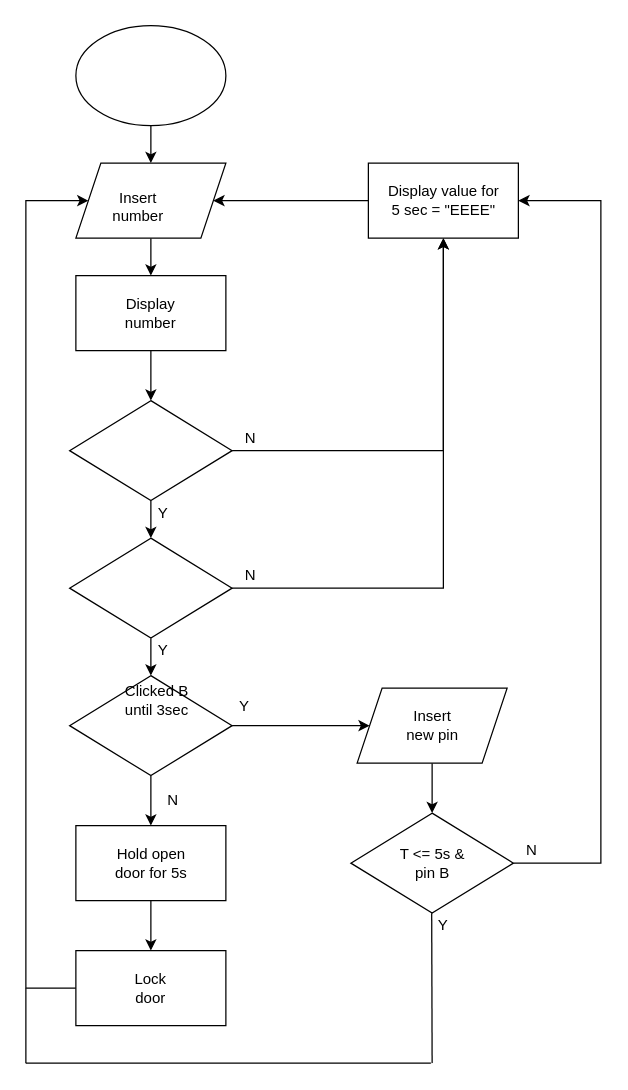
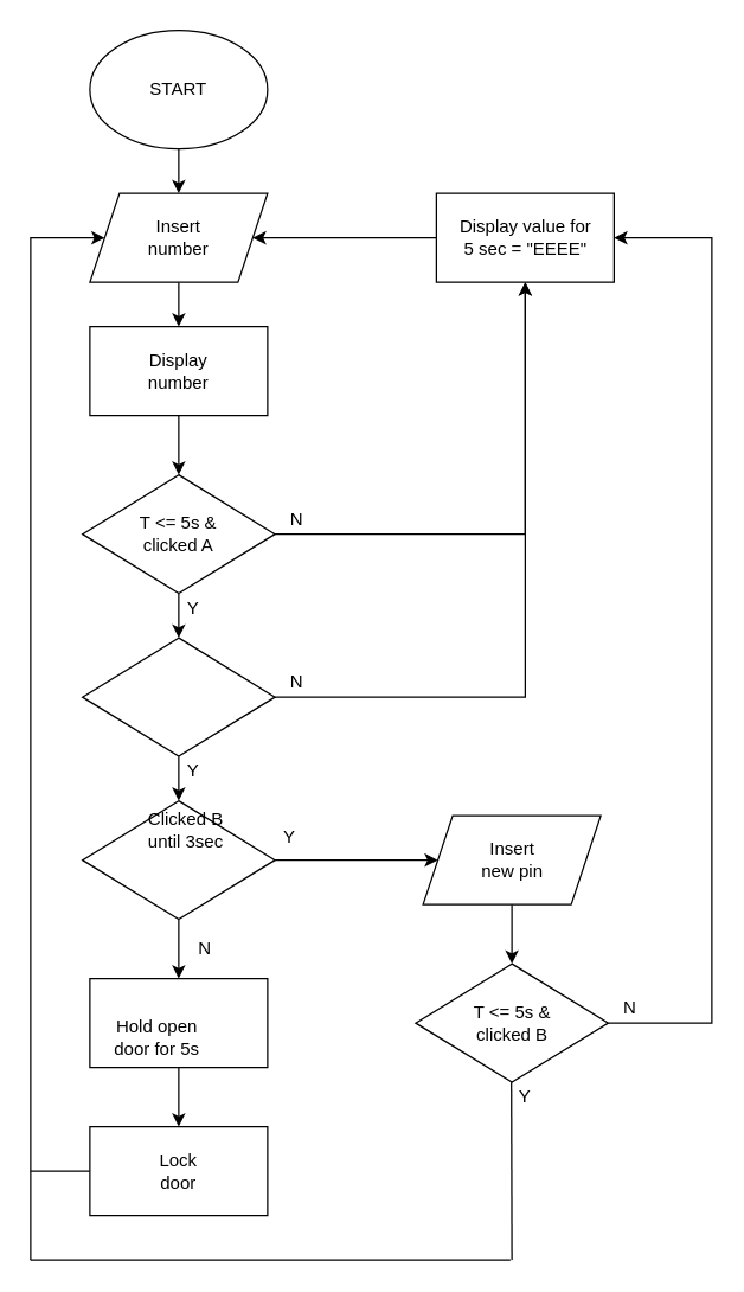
  <mxCell id="0" />
  <mxCell id="1" parent="0" />
  <mxCell id="2" style="edgeStyle=orthogonalEdgeStyle;rounded=0;orthogonalLoop=1;jettySize=auto;html=1;entryX=0.5;entryY=0;entryDx=0;entryDy=0;" edge="1" parent="1" source="3" target="5"><mxGeometry relative="1" as="geometry" /></mxCell>
  <mxCell id="3" value="" style="ellipse;whiteSpace=wrap;html=1;" vertex="1" parent="1"><mxGeometry x="60" y="20" width="120" height="80" as="geometry" /></mxCell>
  <mxCell id="4" style="edgeStyle=orthogonalEdgeStyle;rounded=0;orthogonalLoop=1;jettySize=auto;html=1;entryX=0.5;entryY=0;entryDx=0;entryDy=0;" edge="1" parent="1" source="5" target="7"><mxGeometry relative="1" as="geometry" /></mxCell>
  <mxCell id="5" value="" style="shape=parallelogram;perimeter=parallelogramPerimeter;whiteSpace=wrap;html=1;fixedSize=1;" vertex="1" parent="1"><mxGeometry x="60" y="130" width="120" height="60" as="geometry" /></mxCell>
  <mxCell id="6" style="edgeStyle=orthogonalEdgeStyle;rounded=0;orthogonalLoop=1;jettySize=auto;html=1;entryX=0.5;entryY=0;entryDx=0;entryDy=0;" edge="1" parent="1" source="7" target="10"><mxGeometry relative="1" as="geometry" /></mxCell>
  <mxCell id="7" value="" style="rounded=0;whiteSpace=wrap;html=1;" vertex="1" parent="1"><mxGeometry x="60" y="220" width="120" height="60" as="geometry" /></mxCell>
  <mxCell id="8" style="edgeStyle=orthogonalEdgeStyle;rounded=0;orthogonalLoop=1;jettySize=auto;html=1;entryX=0.5;entryY=0;entryDx=0;entryDy=0;" edge="1" parent="1" source="10" target="13"><mxGeometry relative="1" as="geometry" /></mxCell>
  <mxCell id="9" style="edgeStyle=orthogonalEdgeStyle;rounded=0;orthogonalLoop=1;jettySize=auto;html=1;entryX=0.5;entryY=1;entryDx=0;entryDy=0;" edge="1" parent="1" source="10" target="26"><mxGeometry relative="1" as="geometry" /></mxCell>
  <mxCell id="10" value="" style="rhombus;whiteSpace=wrap;html=1;" vertex="1" parent="1"><mxGeometry x="55" y="320" width="130" height="80" as="geometry" /></mxCell>
  <mxCell id="11" style="edgeStyle=orthogonalEdgeStyle;rounded=0;orthogonalLoop=1;jettySize=auto;html=1;entryX=0.5;entryY=0;entryDx=0;entryDy=0;" edge="1" parent="1" source="13" target="16"><mxGeometry relative="1" as="geometry" /></mxCell>
  <mxCell id="12" style="edgeStyle=orthogonalEdgeStyle;rounded=0;orthogonalLoop=1;jettySize=auto;html=1;exitX=1;exitY=0.5;exitDx=0;exitDy=0;" edge="1" parent="1" source="13" target="26"><mxGeometry relative="1" as="geometry" /></mxCell>
  <mxCell id="13" value="" style="rhombus;whiteSpace=wrap;html=1;" vertex="1" parent="1"><mxGeometry x="55" y="430" width="130" height="80" as="geometry" /></mxCell>
  <mxCell id="14" style="edgeStyle=orthogonalEdgeStyle;rounded=0;orthogonalLoop=1;jettySize=auto;html=1;entryX=0.5;entryY=0;entryDx=0;entryDy=0;" edge="1" parent="1" source="16" target="18"><mxGeometry relative="1" as="geometry" /></mxCell>
  <mxCell id="15" style="edgeStyle=orthogonalEdgeStyle;rounded=0;orthogonalLoop=1;jettySize=auto;html=1;entryX=0;entryY=0.5;entryDx=0;entryDy=0;" edge="1" parent="1" source="16" target="24"><mxGeometry relative="1" as="geometry" /></mxCell>
  <mxCell id="16" value="" style="rhombus;whiteSpace=wrap;html=1;" vertex="1" parent="1"><mxGeometry x="55" y="540" width="130" height="80" as="geometry" /></mxCell>
  <mxCell id="17" style="edgeStyle=orthogonalEdgeStyle;rounded=0;orthogonalLoop=1;jettySize=auto;html=1;entryX=0.5;entryY=0;entryDx=0;entryDy=0;" edge="1" parent="1" source="18" target="20"><mxGeometry relative="1" as="geometry" /></mxCell>
  <mxCell id="18" value="" style="rounded=0;whiteSpace=wrap;html=1;" vertex="1" parent="1"><mxGeometry x="60" y="660" width="120" height="60" as="geometry" /></mxCell>
  <mxCell id="19" style="edgeStyle=orthogonalEdgeStyle;rounded=0;orthogonalLoop=1;jettySize=auto;html=1;exitX=0;exitY=0.5;exitDx=0;exitDy=0;entryX=0;entryY=0.5;entryDx=0;entryDy=0;" edge="1" parent="1" source="20" target="5"><mxGeometry relative="1" as="geometry"><Array as="points"><mxPoint x="20" y="790" /><mxPoint x="20" y="160" /></Array></mxGeometry></mxCell>
  <mxCell id="20" value="" style="rounded=0;whiteSpace=wrap;html=1;" vertex="1" parent="1"><mxGeometry x="60" y="760" width="120" height="60" as="geometry" /></mxCell>
  <mxCell id="21" style="edgeStyle=orthogonalEdgeStyle;rounded=0;orthogonalLoop=1;jettySize=auto;html=1;entryX=1;entryY=0.5;entryDx=0;entryDy=0;" edge="1" parent="1" source="22" target="26"><mxGeometry relative="1" as="geometry"><Array as="points"><mxPoint x="480" y="690" /><mxPoint x="480" y="160" /></Array></mxGeometry></mxCell>
  <mxCell id="22" value="" style="rhombus;whiteSpace=wrap;html=1;" vertex="1" parent="1"><mxGeometry x="280" y="650" width="130" height="80" as="geometry" /></mxCell>
  <mxCell id="23" style="edgeStyle=orthogonalEdgeStyle;rounded=0;orthogonalLoop=1;jettySize=auto;html=1;entryX=0.5;entryY=0;entryDx=0;entryDy=0;" edge="1" parent="1" source="24" target="22"><mxGeometry relative="1" as="geometry" /></mxCell>
  <mxCell id="24" value="" style="shape=parallelogram;perimeter=parallelogramPerimeter;whiteSpace=wrap;html=1;fixedSize=1;" vertex="1" parent="1"><mxGeometry x="285" y="550" width="120" height="60" as="geometry" /></mxCell>
  <mxCell id="25" style="edgeStyle=orthogonalEdgeStyle;rounded=0;orthogonalLoop=1;jettySize=auto;html=1;" edge="1" parent="1" source="26" target="5"><mxGeometry relative="1" as="geometry" /></mxCell>
  <mxCell id="26" value="" style="rounded=0;whiteSpace=wrap;html=1;" vertex="1" parent="1"><mxGeometry x="294" y="130" width="120" height="60" as="geometry" /></mxCell>
  <mxCell id="27" value="" style="endArrow=none;html=1;" edge="1" parent="1"><mxGeometry width="50" height="50" relative="1" as="geometry"><mxPoint x="345" y="850" as="sourcePoint" /><mxPoint x="344.66" y="730" as="targetPoint" /></mxGeometry></mxCell>
  <mxCell id="28" value="" style="endArrow=none;html=1;" edge="1" parent="1"><mxGeometry width="50" height="50" relative="1" as="geometry"><mxPoint x="20" y="850" as="sourcePoint" /><mxPoint x="344" y="850" as="targetPoint" /></mxGeometry></mxCell>
  <mxCell id="29" value="" style="endArrow=none;html=1;" edge="1" parent="1"><mxGeometry width="50" height="50" relative="1" as="geometry"><mxPoint x="20" y="850" as="sourcePoint" /><mxPoint x="20" y="790" as="targetPoint" /></mxGeometry></mxCell>
- <mxCell id="31" value="Insert&lt;br&gt;number" style="text;html=1;strokeColor=none;fillColor=none;align=center;verticalAlign=middle;whiteSpace=wrap;rounded=0;" vertex="1" parent="1"><mxGeometry x="90" y="150" width="40" height="30" as="geometry" /></mxCell>
+ <mxCell id="30" value="START" style="text;html=1;strokeColor=none;fillColor=none;align=center;verticalAlign=middle;whiteSpace=wrap;rounded=0;" vertex="1" parent="1"><mxGeometry x="100" y="50" width="40" height="20" as="geometry" /></mxCell>
+ <mxCell id="31" value="Insert&lt;br&gt;number" style="text;html=1;strokeColor=none;fillColor=none;align=center;verticalAlign=middle;whiteSpace=wrap;rounded=0;" vertex="1" parent="1"><mxGeometry x="100" y="145" width="40" height="30" as="geometry" /></mxCell>
  <mxCell id="32" value="Display value for 5 sec = &quot;EEEE&quot;" style="text;html=1;strokeColor=none;fillColor=none;align=center;verticalAlign=middle;whiteSpace=wrap;rounded=0;" vertex="1" parent="1"><mxGeometry x="306.5" y="137.5" width="95" height="45" as="geometry" /></mxCell>
  <mxCell id="33" value="Display number" style="text;html=1;strokeColor=none;fillColor=none;align=center;verticalAlign=middle;whiteSpace=wrap;rounded=0;" vertex="1" parent="1"><mxGeometry x="100" y="240" width="40" height="20" as="geometry" /></mxCell>
+ <mxCell id="34" value="&lt;p class=&quot;MsoNormal&quot; align=&quot;center&quot;&gt;T &amp;lt;= 5s &amp;amp;&lt;br/&gt;clicked A&lt;/p&gt;" style="text;html=1;strokeColor=none;fillColor=none;align=center;verticalAlign=middle;whiteSpace=wrap;rounded=0;" vertex="1" parent="1"><mxGeometry x="80" y="335" width="80" height="50" as="geometry" /></mxCell>
  <mxCell id="35" value="&lt;p class=&quot;MsoNormal&quot; align=&quot;center&quot;&gt;Clicked B until 3sec&lt;/p&gt;" style="text;html=1;strokeColor=none;fillColor=none;align=center;verticalAlign=middle;whiteSpace=wrap;rounded=0;" vertex="1" parent="1"><mxGeometry x="90" y="545" width="70" height="30" as="geometry" /></mxCell>
- <mxCell id="36" value="&lt;p class=&quot;MsoNormal&quot; align=&quot;center&quot;&gt;Hold open door for 5s&lt;/p&gt;" style="text;html=1;strokeColor=none;fillColor=none;align=center;verticalAlign=middle;whiteSpace=wrap;rounded=0;" vertex="1" parent="1"><mxGeometry x="87.5" y="675" width="65" height="30" as="geometry" /></mxCell>
+ <mxCell id="36" value="&lt;p class=&quot;MsoNormal&quot; align=&quot;center&quot;&gt;Hold open door for 5s&lt;/p&gt;" style="text;html=1;strokeColor=none;fillColor=none;align=center;verticalAlign=middle;whiteSpace=wrap;rounded=0;" vertex="1" parent="1"><mxGeometry x="72.5" y="685" width="65" height="30" as="geometry" /></mxCell>
  <mxCell id="37" value="&lt;p class=&quot;MsoNormal&quot; align=&quot;center&quot;&gt;Lock door&lt;/p&gt;" style="text;html=1;strokeColor=none;fillColor=none;align=center;verticalAlign=middle;whiteSpace=wrap;rounded=0;" vertex="1" parent="1"><mxGeometry x="95" y="780" width="50" height="20" as="geometry" /></mxCell>
  <mxCell id="38" value="&lt;p class=&quot;MsoNormal&quot; align=&quot;center&quot;&gt;Insert new pin&lt;/p&gt;" style="text;html=1;strokeColor=none;fillColor=none;align=center;verticalAlign=middle;whiteSpace=wrap;rounded=0;" vertex="1" parent="1"><mxGeometry x="317.5" y="565" width="55" height="30" as="geometry" /></mxCell>
- <mxCell id="39" value="&lt;p class=&quot;MsoNormal&quot; align=&quot;center&quot;&gt;T &amp;lt;= 5s &amp;amp;&lt;br/&gt;pin B&lt;/p&gt;" style="text;html=1;strokeColor=none;fillColor=none;align=center;verticalAlign=middle;whiteSpace=wrap;rounded=0;" vertex="1" parent="1"><mxGeometry x="312.5" y="677.5" width="65" height="25" as="geometry" /></mxCell>
+ <mxCell id="39" value="&lt;p class=&quot;MsoNormal&quot; align=&quot;center&quot;&gt;T &amp;lt;= 5s &amp;amp;&lt;br/&gt;clicked B&lt;/p&gt;" style="text;html=1;strokeColor=none;fillColor=none;align=center;verticalAlign=middle;whiteSpace=wrap;rounded=0;" vertex="1" parent="1"><mxGeometry x="312.5" y="677.5" width="65" height="25" as="geometry" /></mxCell>
  <mxCell id="40" value="N" style="text;html=1;strokeColor=none;fillColor=none;align=center;verticalAlign=middle;whiteSpace=wrap;rounded=0;" vertex="1" parent="1"><mxGeometry x="185" y="340" width="30" height="20" as="geometry" /></mxCell>
  <mxCell id="41" value="N" style="text;html=1;strokeColor=none;fillColor=none;align=center;verticalAlign=middle;whiteSpace=wrap;rounded=0;" vertex="1" parent="1"><mxGeometry x="185" y="450" width="30" height="20" as="geometry" /></mxCell>
  <mxCell id="42" value="N" style="text;html=1;strokeColor=none;fillColor=none;align=center;verticalAlign=middle;whiteSpace=wrap;rounded=0;" vertex="1" parent="1"><mxGeometry x="410" y="670" width="30" height="20" as="geometry" /></mxCell>
  <mxCell id="43" value="N" style="text;html=1;strokeColor=none;fillColor=none;align=center;verticalAlign=middle;whiteSpace=wrap;rounded=0;" vertex="1" parent="1"><mxGeometry x="122.5" y="630" width="30" height="20" as="geometry" /></mxCell>
  <mxCell id="44" value="Y" style="text;html=1;strokeColor=none;fillColor=none;align=center;verticalAlign=middle;whiteSpace=wrap;rounded=0;" vertex="1" parent="1"><mxGeometry x="115" y="510" width="30" height="20" as="geometry" /></mxCell>
  <mxCell id="45" value="Y" style="text;html=1;strokeColor=none;fillColor=none;align=center;verticalAlign=middle;whiteSpace=wrap;rounded=0;" vertex="1" parent="1"><mxGeometry x="180" y="555" width="30" height="20" as="geometry" /></mxCell>
  <mxCell id="46" value="Y" style="text;html=1;strokeColor=none;fillColor=none;align=center;verticalAlign=middle;whiteSpace=wrap;rounded=0;" vertex="1" parent="1"><mxGeometry x="339" y="730" width="30" height="20" as="geometry" /></mxCell>
  <mxCell id="47" value="Y" style="text;html=1;strokeColor=none;fillColor=none;align=center;verticalAlign=middle;whiteSpace=wrap;rounded=0;" vertex="1" parent="1"><mxGeometry x="115" y="400" width="30" height="20" as="geometry" /></mxCell>
